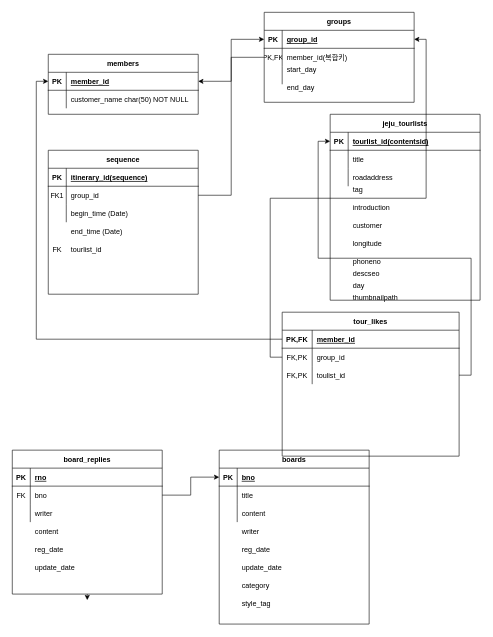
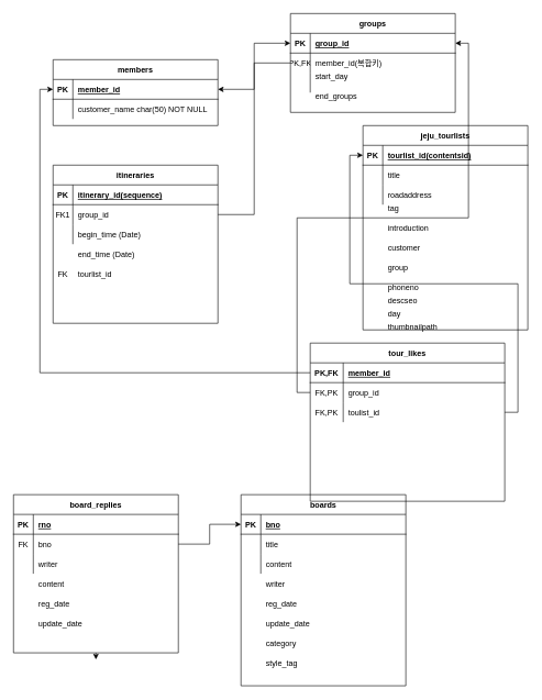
  <mxCell id="0" />
  <mxCell id="1" parent="0" />
  <mxCell id="2" value="groups" style="shape=table;startSize=30;container=1;collapsible=1;childLayout=tableLayout;fixedRows=1;rowLines=0;fontStyle=1;align=center;resizeLast=1;" parent="1" vertex="1"><mxGeometry x="440" y="20" width="250" height="150" as="geometry" /></mxCell>
  <mxCell id="3" value="" style="shape=partialRectangle;collapsible=0;dropTarget=0;pointerEvents=0;fillColor=none;points=[[0,0.5],[1,0.5]];portConstraint=eastwest;top=0;left=0;right=0;bottom=1;" parent="2" vertex="1"><mxGeometry y="30" width="250" height="30" as="geometry" /></mxCell>
  <mxCell id="4" value="PK" style="shape=partialRectangle;overflow=hidden;connectable=0;fillColor=none;top=0;left=0;bottom=0;right=0;fontStyle=1;" parent="3" vertex="1"><mxGeometry width="30" height="30" as="geometry" /></mxCell>
  <mxCell id="5" value="group_id" style="shape=partialRectangle;overflow=hidden;connectable=0;fillColor=none;top=0;left=0;bottom=0;right=0;align=left;spacingLeft=6;fontStyle=5;" parent="3" vertex="1"><mxGeometry x="30" width="220" height="30" as="geometry" /></mxCell>
  <mxCell id="6" value="" style="shape=partialRectangle;collapsible=0;dropTarget=0;pointerEvents=0;fillColor=none;points=[[0,0.5],[1,0.5]];portConstraint=eastwest;top=0;left=0;right=0;bottom=0;" parent="2" vertex="1"><mxGeometry y="60" width="250" height="30" as="geometry" /></mxCell>
  <mxCell id="7" value="PK,FK" style="shape=partialRectangle;overflow=hidden;connectable=0;fillColor=none;top=0;left=0;bottom=0;right=0;" parent="6" vertex="1"><mxGeometry width="30" height="30" as="geometry" /></mxCell>
  <mxCell id="8" value="member_id(복합키)" style="shape=partialRectangle;overflow=hidden;connectable=0;fillColor=none;top=0;left=0;bottom=0;right=0;align=left;spacingLeft=6;" parent="6" vertex="1"><mxGeometry x="30" width="220" height="30" as="geometry" /></mxCell>
  <mxCell id="9" value="" style="shape=partialRectangle;collapsible=0;dropTarget=0;pointerEvents=0;fillColor=none;points=[[0,0.5],[1,0.5]];portConstraint=eastwest;top=0;left=0;right=0;bottom=0;" parent="2" vertex="1"><mxGeometry y="90" width="250" height="30" as="geometry" /></mxCell>
  <mxCell id="10" value="" style="shape=partialRectangle;overflow=hidden;connectable=0;fillColor=none;top=0;left=0;bottom=0;right=0;" parent="9" vertex="1"><mxGeometry width="30" height="30" as="geometry" /></mxCell>
  <mxCell id="11" value="" style="shape=partialRectangle;overflow=hidden;connectable=0;fillColor=none;top=0;left=0;bottom=0;right=0;align=left;spacingLeft=6;" parent="9" vertex="1"><mxGeometry x="30" width="220" height="30" as="geometry" /></mxCell>
  <mxCell id="12" value="jeju_tourlists" style="shape=table;startSize=30;container=1;collapsible=1;childLayout=tableLayout;fixedRows=1;rowLines=0;fontStyle=1;align=center;resizeLast=1;" parent="1" vertex="1"><mxGeometry x="550" y="190" width="250" height="310" as="geometry" /></mxCell>
  <mxCell id="13" value="" style="shape=partialRectangle;collapsible=0;dropTarget=0;pointerEvents=0;fillColor=none;points=[[0,0.5],[1,0.5]];portConstraint=eastwest;top=0;left=0;right=0;bottom=1;" parent="12" vertex="1"><mxGeometry y="30" width="250" height="30" as="geometry" /></mxCell>
  <mxCell id="14" value="PK" style="shape=partialRectangle;overflow=hidden;connectable=0;fillColor=none;top=0;left=0;bottom=0;right=0;fontStyle=1;" parent="13" vertex="1"><mxGeometry width="30" height="30" as="geometry" /></mxCell>
  <mxCell id="15" value="tourlist_id(contentsid)" style="shape=partialRectangle;overflow=hidden;connectable=0;fillColor=none;top=0;left=0;bottom=0;right=0;align=left;spacingLeft=6;fontStyle=5;" parent="13" vertex="1"><mxGeometry x="30" width="220" height="30" as="geometry" /></mxCell>
  <mxCell id="16" value="" style="shape=partialRectangle;collapsible=0;dropTarget=0;pointerEvents=0;fillColor=none;points=[[0,0.5],[1,0.5]];portConstraint=eastwest;top=0;left=0;right=0;bottom=0;" parent="12" vertex="1"><mxGeometry y="60" width="250" height="30" as="geometry" /></mxCell>
  <mxCell id="17" value="" style="shape=partialRectangle;overflow=hidden;connectable=0;fillColor=none;top=0;left=0;bottom=0;right=0;" parent="16" vertex="1"><mxGeometry width="30" height="30" as="geometry" /></mxCell>
  <mxCell id="18" value="title" style="shape=partialRectangle;overflow=hidden;connectable=0;fillColor=none;top=0;left=0;bottom=0;right=0;align=left;spacingLeft=6;" parent="16" vertex="1"><mxGeometry x="30" width="220" height="30" as="geometry" /></mxCell>
  <mxCell id="19" value="" style="shape=partialRectangle;collapsible=0;dropTarget=0;pointerEvents=0;fillColor=none;points=[[0,0.5],[1,0.5]];portConstraint=eastwest;top=0;left=0;right=0;bottom=0;" parent="12" vertex="1"><mxGeometry y="90" width="250" height="30" as="geometry" /></mxCell>
  <mxCell id="20" value="" style="shape=partialRectangle;overflow=hidden;connectable=0;fillColor=none;top=0;left=0;bottom=0;right=0;" parent="19" vertex="1"><mxGeometry width="30" height="30" as="geometry" /></mxCell>
  <mxCell id="21" value="" style="shape=partialRectangle;overflow=hidden;connectable=0;fillColor=none;top=0;left=0;bottom=0;right=0;align=left;spacingLeft=6;" parent="19" vertex="1"><mxGeometry x="30" width="220" height="30" as="geometry" /></mxCell>
  <mxCell id="22" value="members" style="shape=table;startSize=30;container=1;collapsible=1;childLayout=tableLayout;fixedRows=1;rowLines=0;fontStyle=1;align=center;resizeLast=1;" parent="1" vertex="1"><mxGeometry x="80" y="90" width="250" height="100" as="geometry" /></mxCell>
  <mxCell id="23" value="" style="shape=partialRectangle;collapsible=0;dropTarget=0;pointerEvents=0;fillColor=none;points=[[0,0.5],[1,0.5]];portConstraint=eastwest;top=0;left=0;right=0;bottom=1;" parent="22" vertex="1"><mxGeometry y="30" width="250" height="30" as="geometry" /></mxCell>
  <mxCell id="24" value="PK" style="shape=partialRectangle;overflow=hidden;connectable=0;fillColor=none;top=0;left=0;bottom=0;right=0;fontStyle=1;" parent="23" vertex="1"><mxGeometry width="30" height="30" as="geometry" /></mxCell>
  <mxCell id="25" value="member_id" style="shape=partialRectangle;overflow=hidden;connectable=0;fillColor=none;top=0;left=0;bottom=0;right=0;align=left;spacingLeft=6;fontStyle=5;" parent="23" vertex="1"><mxGeometry x="30" width="220" height="30" as="geometry" /></mxCell>
  <mxCell id="26" value="" style="shape=partialRectangle;collapsible=0;dropTarget=0;pointerEvents=0;fillColor=none;points=[[0,0.5],[1,0.5]];portConstraint=eastwest;top=0;left=0;right=0;bottom=0;" parent="22" vertex="1"><mxGeometry y="60" width="250" height="30" as="geometry" /></mxCell>
  <mxCell id="27" value="" style="shape=partialRectangle;overflow=hidden;connectable=0;fillColor=none;top=0;left=0;bottom=0;right=0;" parent="26" vertex="1"><mxGeometry width="30" height="30" as="geometry" /></mxCell>
  <mxCell id="28" value="customer_name char(50) NOT NULL" style="shape=partialRectangle;overflow=hidden;connectable=0;fillColor=none;top=0;left=0;bottom=0;right=0;align=left;spacingLeft=6;" parent="26" vertex="1"><mxGeometry x="30" width="220" height="30" as="geometry" /></mxCell>
- <mxCell id="29" value="sequence" style="shape=table;startSize=30;container=1;collapsible=1;childLayout=tableLayout;fixedRows=1;rowLines=0;fontStyle=1;align=center;resizeLast=1;" parent="1" vertex="1"><mxGeometry x="80" y="250" width="250" height="240" as="geometry" /></mxCell>
+ <mxCell id="29" value="itineraries" style="shape=table;startSize=30;container=1;collapsible=1;childLayout=tableLayout;fixedRows=1;rowLines=0;fontStyle=1;align=center;resizeLast=1;" parent="1" vertex="1"><mxGeometry x="80" y="250" width="250" height="240" as="geometry" /></mxCell>
  <mxCell id="30" value="" style="shape=partialRectangle;collapsible=0;dropTarget=0;pointerEvents=0;fillColor=none;points=[[0,0.5],[1,0.5]];portConstraint=eastwest;top=0;left=0;right=0;bottom=1;" parent="29" vertex="1"><mxGeometry y="30" width="250" height="30" as="geometry" /></mxCell>
  <mxCell id="31" value="PK" style="shape=partialRectangle;overflow=hidden;connectable=0;fillColor=none;top=0;left=0;bottom=0;right=0;fontStyle=1;" parent="30" vertex="1"><mxGeometry width="30" height="30" as="geometry" /></mxCell>
  <mxCell id="32" value="itinerary_id(sequence)" style="shape=partialRectangle;overflow=hidden;connectable=0;fillColor=none;top=0;left=0;bottom=0;right=0;align=left;spacingLeft=6;fontStyle=5;" parent="30" vertex="1"><mxGeometry x="30" width="220" height="30" as="geometry" /></mxCell>
  <mxCell id="33" value="" style="shape=partialRectangle;collapsible=0;dropTarget=0;pointerEvents=0;fillColor=none;points=[[0,0.5],[1,0.5]];portConstraint=eastwest;top=0;left=0;right=0;bottom=0;" parent="29" vertex="1"><mxGeometry y="60" width="250" height="30" as="geometry" /></mxCell>
  <mxCell id="34" value="FK1" style="shape=partialRectangle;overflow=hidden;connectable=0;fillColor=none;top=0;left=0;bottom=0;right=0;" parent="33" vertex="1"><mxGeometry width="30" height="30" as="geometry" /></mxCell>
  <mxCell id="35" value="group_id" style="shape=partialRectangle;overflow=hidden;connectable=0;fillColor=none;top=0;left=0;bottom=0;right=0;align=left;spacingLeft=6;" parent="33" vertex="1"><mxGeometry x="30" width="220" height="30" as="geometry" /></mxCell>
  <mxCell id="36" value="" style="shape=partialRectangle;collapsible=0;dropTarget=0;pointerEvents=0;fillColor=none;points=[[0,0.5],[1,0.5]];portConstraint=eastwest;top=0;left=0;right=0;bottom=0;" parent="29" vertex="1"><mxGeometry y="90" width="250" height="30" as="geometry" /></mxCell>
  <mxCell id="37" value="" style="shape=partialRectangle;overflow=hidden;connectable=0;fillColor=none;top=0;left=0;bottom=0;right=0;" parent="36" vertex="1"><mxGeometry width="30" height="30" as="geometry" /></mxCell>
  <mxCell id="38" value="begin_time (Date)" style="shape=partialRectangle;overflow=hidden;connectable=0;fillColor=none;top=0;left=0;bottom=0;right=0;align=left;spacingLeft=6;" parent="36" vertex="1"><mxGeometry x="30" width="220" height="30" as="geometry" /></mxCell>
  <mxCell id="39" value="end_time (Date)" style="shape=partialRectangle;overflow=hidden;connectable=0;fillColor=none;top=0;left=0;bottom=0;right=0;align=left;spacingLeft=6;" parent="1" vertex="1"><mxGeometry x="110" y="370" width="220" height="30" as="geometry" /></mxCell>
  <mxCell id="40" value="tourlist_id" style="shape=partialRectangle;overflow=hidden;connectable=0;fillColor=none;top=0;left=0;bottom=0;right=0;align=left;spacingLeft=6;" parent="1" vertex="1"><mxGeometry x="110" y="400" width="220" height="30" as="geometry" /></mxCell>
  <mxCell id="41" value="FK" style="shape=partialRectangle;overflow=hidden;connectable=0;fillColor=none;top=0;left=0;bottom=0;right=0;" parent="1" vertex="1"><mxGeometry x="80" y="400" width="30" height="30" as="geometry" /></mxCell>
  <mxCell id="42" style="edgeStyle=orthogonalEdgeStyle;rounded=0;orthogonalLoop=1;jettySize=auto;html=1;exitX=1;exitY=0.5;exitDx=0;exitDy=0;entryX=0;entryY=0.5;entryDx=0;entryDy=0;" parent="1" source="33" target="3" edge="1"><mxGeometry relative="1" as="geometry" /></mxCell>
  <mxCell id="43" value="start_day" style="shape=partialRectangle;overflow=hidden;connectable=0;fillColor=none;top=0;left=0;bottom=0;right=0;align=left;spacingLeft=6;" parent="1" vertex="1"><mxGeometry x="470" y="100" width="220" height="30" as="geometry" /></mxCell>
- <mxCell id="44" value="end_day" style="shape=partialRectangle;overflow=hidden;connectable=0;fillColor=none;top=0;left=0;bottom=0;right=0;align=left;spacingLeft=6;" parent="1" vertex="1"><mxGeometry x="470" y="130" width="220" height="30" as="geometry" /></mxCell>
+ <mxCell id="44" value="end_groups" style="shape=partialRectangle;overflow=hidden;connectable=0;fillColor=none;top=0;left=0;bottom=0;right=0;align=left;spacingLeft=6;" parent="1" vertex="1"><mxGeometry x="470" y="130" width="220" height="30" as="geometry" /></mxCell>
  <mxCell id="45" value="boards" style="shape=table;startSize=30;container=1;collapsible=1;childLayout=tableLayout;fixedRows=1;rowLines=0;fontStyle=1;align=center;resizeLast=1;" parent="1" vertex="1"><mxGeometry x="365" y="750" width="250" height="290" as="geometry" /></mxCell>
  <mxCell id="46" value="" style="shape=partialRectangle;collapsible=0;dropTarget=0;pointerEvents=0;fillColor=none;points=[[0,0.5],[1,0.5]];portConstraint=eastwest;top=0;left=0;right=0;bottom=1;" parent="45" vertex="1"><mxGeometry y="30" width="250" height="30" as="geometry" /></mxCell>
  <mxCell id="47" value="PK" style="shape=partialRectangle;overflow=hidden;connectable=0;fillColor=none;top=0;left=0;bottom=0;right=0;fontStyle=1;" parent="46" vertex="1"><mxGeometry width="30" height="30" as="geometry" /></mxCell>
  <mxCell id="48" value="bno" style="shape=partialRectangle;overflow=hidden;connectable=0;fillColor=none;top=0;left=0;bottom=0;right=0;align=left;spacingLeft=6;fontStyle=5;" parent="46" vertex="1"><mxGeometry x="30" width="220" height="30" as="geometry" /></mxCell>
  <mxCell id="49" value="" style="shape=partialRectangle;collapsible=0;dropTarget=0;pointerEvents=0;fillColor=none;points=[[0,0.5],[1,0.5]];portConstraint=eastwest;top=0;left=0;right=0;bottom=0;" parent="45" vertex="1"><mxGeometry y="60" width="250" height="30" as="geometry" /></mxCell>
  <mxCell id="50" value="" style="shape=partialRectangle;overflow=hidden;connectable=0;fillColor=none;top=0;left=0;bottom=0;right=0;" parent="49" vertex="1"><mxGeometry width="30" height="30" as="geometry" /></mxCell>
  <mxCell id="51" value="title" style="shape=partialRectangle;overflow=hidden;connectable=0;fillColor=none;top=0;left=0;bottom=0;right=0;align=left;spacingLeft=6;" parent="49" vertex="1"><mxGeometry x="30" width="220" height="30" as="geometry" /></mxCell>
  <mxCell id="52" value="" style="shape=partialRectangle;collapsible=0;dropTarget=0;pointerEvents=0;fillColor=none;points=[[0,0.5],[1,0.5]];portConstraint=eastwest;top=0;left=0;right=0;bottom=0;" parent="45" vertex="1"><mxGeometry y="90" width="250" height="30" as="geometry" /></mxCell>
  <mxCell id="53" value="" style="shape=partialRectangle;overflow=hidden;connectable=0;fillColor=none;top=0;left=0;bottom=0;right=0;" parent="52" vertex="1"><mxGeometry width="30" height="30" as="geometry" /></mxCell>
  <mxCell id="54" value="content" style="shape=partialRectangle;overflow=hidden;connectable=0;fillColor=none;top=0;left=0;bottom=0;right=0;align=left;spacingLeft=6;" parent="52" vertex="1"><mxGeometry x="30" width="220" height="30" as="geometry" /></mxCell>
  <mxCell id="55" style="edgeStyle=orthogonalEdgeStyle;rounded=0;orthogonalLoop=1;jettySize=auto;html=1;exitX=0.5;exitY=1;exitDx=0;exitDy=0;" parent="1" source="56" edge="1"><mxGeometry relative="1" as="geometry"><mxPoint x="145" y="1000" as="targetPoint" /></mxGeometry></mxCell>
  <mxCell id="56" value="board_replies" style="shape=table;startSize=30;container=1;collapsible=1;childLayout=tableLayout;fixedRows=1;rowLines=0;fontStyle=1;align=center;resizeLast=1;" parent="1" vertex="1"><mxGeometry x="20" y="750" width="250" height="240" as="geometry" /></mxCell>
  <mxCell id="57" value="" style="shape=partialRectangle;collapsible=0;dropTarget=0;pointerEvents=0;fillColor=none;points=[[0,0.5],[1,0.5]];portConstraint=eastwest;top=0;left=0;right=0;bottom=1;" parent="56" vertex="1"><mxGeometry y="30" width="250" height="30" as="geometry" /></mxCell>
  <mxCell id="58" value="PK" style="shape=partialRectangle;overflow=hidden;connectable=0;fillColor=none;top=0;left=0;bottom=0;right=0;fontStyle=1;" parent="57" vertex="1"><mxGeometry width="30" height="30" as="geometry" /></mxCell>
  <mxCell id="59" value="rno" style="shape=partialRectangle;overflow=hidden;connectable=0;fillColor=none;top=0;left=0;bottom=0;right=0;align=left;spacingLeft=6;fontStyle=5;" parent="57" vertex="1"><mxGeometry x="30" width="220" height="30" as="geometry" /></mxCell>
  <mxCell id="60" value="" style="shape=partialRectangle;collapsible=0;dropTarget=0;pointerEvents=0;fillColor=none;points=[[0,0.5],[1,0.5]];portConstraint=eastwest;top=0;left=0;right=0;bottom=0;" parent="56" vertex="1"><mxGeometry y="60" width="250" height="30" as="geometry" /></mxCell>
  <mxCell id="61" value="FK" style="shape=partialRectangle;overflow=hidden;connectable=0;fillColor=none;top=0;left=0;bottom=0;right=0;" parent="60" vertex="1"><mxGeometry width="30" height="30" as="geometry" /></mxCell>
  <mxCell id="62" value="bno" style="shape=partialRectangle;overflow=hidden;connectable=0;fillColor=none;top=0;left=0;bottom=0;right=0;align=left;spacingLeft=6;" parent="60" vertex="1"><mxGeometry x="30" width="220" height="30" as="geometry" /></mxCell>
  <mxCell id="63" value="" style="shape=partialRectangle;collapsible=0;dropTarget=0;pointerEvents=0;fillColor=none;points=[[0,0.5],[1,0.5]];portConstraint=eastwest;top=0;left=0;right=0;bottom=0;" parent="56" vertex="1"><mxGeometry y="90" width="250" height="30" as="geometry" /></mxCell>
  <mxCell id="64" value="" style="shape=partialRectangle;overflow=hidden;connectable=0;fillColor=none;top=0;left=0;bottom=0;right=0;" parent="63" vertex="1"><mxGeometry width="30" height="30" as="geometry" /></mxCell>
  <mxCell id="65" value="writer" style="shape=partialRectangle;overflow=hidden;connectable=0;fillColor=none;top=0;left=0;bottom=0;right=0;align=left;spacingLeft=6;" parent="63" vertex="1"><mxGeometry x="30" width="220" height="30" as="geometry" /></mxCell>
  <mxCell id="66" value="writer" style="shape=partialRectangle;overflow=hidden;connectable=0;fillColor=none;top=0;left=0;bottom=0;right=0;align=left;spacingLeft=6;" parent="1" vertex="1"><mxGeometry x="395" y="870" width="220" height="30" as="geometry" /></mxCell>
  <mxCell id="67" value="reg_date" style="shape=partialRectangle;overflow=hidden;connectable=0;fillColor=none;top=0;left=0;bottom=0;right=0;align=left;spacingLeft=6;" parent="1" vertex="1"><mxGeometry x="395" y="900" width="220" height="30" as="geometry" /></mxCell>
  <mxCell id="68" value="update_date" style="shape=partialRectangle;overflow=hidden;connectable=0;fillColor=none;top=0;left=0;bottom=0;right=0;align=left;spacingLeft=6;" parent="1" vertex="1"><mxGeometry x="395" y="930" width="220" height="30" as="geometry" /></mxCell>
  <mxCell id="69" value="category" style="shape=partialRectangle;overflow=hidden;connectable=0;fillColor=none;top=0;left=0;bottom=0;right=0;align=left;spacingLeft=6;" parent="1" vertex="1"><mxGeometry x="395" y="960" width="220" height="30" as="geometry" /></mxCell>
  <mxCell id="70" value="style_tag" style="shape=partialRectangle;overflow=hidden;connectable=0;fillColor=none;top=0;left=0;bottom=0;right=0;align=left;spacingLeft=6;" parent="1" vertex="1"><mxGeometry x="395" y="990" width="220" height="30" as="geometry" /></mxCell>
  <mxCell id="71" value="content" style="shape=partialRectangle;overflow=hidden;connectable=0;fillColor=none;top=0;left=0;bottom=0;right=0;align=left;spacingLeft=6;" parent="1" vertex="1"><mxGeometry x="50" y="870" width="220" height="30" as="geometry" /></mxCell>
  <mxCell id="72" value="reg_date" style="shape=partialRectangle;overflow=hidden;connectable=0;fillColor=none;top=0;left=0;bottom=0;right=0;align=left;spacingLeft=6;" parent="1" vertex="1"><mxGeometry x="50" y="900" width="220" height="30" as="geometry" /></mxCell>
  <mxCell id="73" value="update_date" style="shape=partialRectangle;overflow=hidden;connectable=0;fillColor=none;top=0;left=0;bottom=0;right=0;align=left;spacingLeft=6;" parent="1" vertex="1"><mxGeometry x="50" y="930" width="220" height="30" as="geometry" /></mxCell>
  <mxCell id="74" value="tour_likes" style="shape=table;startSize=30;container=1;collapsible=1;childLayout=tableLayout;fixedRows=1;rowLines=0;fontStyle=1;align=center;resizeLast=1;" parent="1" vertex="1"><mxGeometry x="470" y="520" width="295" height="240" as="geometry" /></mxCell>
  <mxCell id="75" value="" style="shape=partialRectangle;collapsible=0;dropTarget=0;pointerEvents=0;fillColor=none;points=[[0,0.5],[1,0.5]];portConstraint=eastwest;top=0;left=0;right=0;bottom=1;" parent="74" vertex="1"><mxGeometry y="30" width="295" height="30" as="geometry" /></mxCell>
  <mxCell id="76" value="PK,FK" style="shape=partialRectangle;overflow=hidden;connectable=0;fillColor=none;top=0;left=0;bottom=0;right=0;fontStyle=1;" parent="75" vertex="1"><mxGeometry width="50" height="30" as="geometry" /></mxCell>
  <mxCell id="77" value="member_id" style="shape=partialRectangle;overflow=hidden;connectable=0;fillColor=none;top=0;left=0;bottom=0;right=0;align=left;spacingLeft=6;fontStyle=5;" parent="75" vertex="1"><mxGeometry x="50" width="245" height="30" as="geometry" /></mxCell>
  <mxCell id="78" value="" style="shape=partialRectangle;collapsible=0;dropTarget=0;pointerEvents=0;fillColor=none;points=[[0,0.5],[1,0.5]];portConstraint=eastwest;top=0;left=0;right=0;bottom=0;" parent="74" vertex="1"><mxGeometry y="60" width="295" height="30" as="geometry" /></mxCell>
  <mxCell id="79" value="FK,PK" style="shape=partialRectangle;overflow=hidden;connectable=0;fillColor=none;top=0;left=0;bottom=0;right=0;" parent="78" vertex="1"><mxGeometry width="50" height="30" as="geometry" /></mxCell>
  <mxCell id="80" value="group_id" style="shape=partialRectangle;overflow=hidden;connectable=0;fillColor=none;top=0;left=0;bottom=0;right=0;align=left;spacingLeft=6;" parent="78" vertex="1"><mxGeometry x="50" width="245" height="30" as="geometry" /></mxCell>
  <mxCell id="81" value="" style="shape=partialRectangle;collapsible=0;dropTarget=0;pointerEvents=0;fillColor=none;points=[[0,0.5],[1,0.5]];portConstraint=eastwest;top=0;left=0;right=0;bottom=0;" parent="74" vertex="1"><mxGeometry y="90" width="295" height="30" as="geometry" /></mxCell>
  <mxCell id="82" value="FK,PK" style="shape=partialRectangle;overflow=hidden;connectable=0;fillColor=none;top=0;left=0;bottom=0;right=0;" parent="81" vertex="1"><mxGeometry width="50" height="30" as="geometry" /></mxCell>
  <mxCell id="83" value="toulist_id" style="shape=partialRectangle;overflow=hidden;connectable=0;fillColor=none;top=0;left=0;bottom=0;right=0;align=left;spacingLeft=6;" parent="81" vertex="1"><mxGeometry x="50" width="245" height="30" as="geometry" /></mxCell>
  <mxCell id="84" value="" style="shape=partialRectangle;overflow=hidden;connectable=0;fillColor=none;top=0;left=0;bottom=0;right=0;align=left;spacingLeft=6;" parent="1" vertex="1"><mxGeometry x="510" y="590" width="245" height="30" as="geometry" /></mxCell>
  <mxCell id="85" value="" style="shape=partialRectangle;overflow=hidden;connectable=0;fillColor=none;top=0;left=0;bottom=0;right=0;" parent="1" vertex="1"><mxGeometry x="460" y="590" width="50" height="30" as="geometry" /></mxCell>
  <mxCell id="86" style="edgeStyle=orthogonalEdgeStyle;rounded=0;orthogonalLoop=1;jettySize=auto;html=1;exitX=0;exitY=0.5;exitDx=0;exitDy=0;" edge="1" parent="1" source="6" target="23"><mxGeometry relative="1" as="geometry" /></mxCell>
  <mxCell id="87" style="edgeStyle=orthogonalEdgeStyle;rounded=0;orthogonalLoop=1;jettySize=auto;html=1;entryX=0;entryY=0.5;entryDx=0;entryDy=0;" edge="1" parent="1" source="60" target="46"><mxGeometry relative="1" as="geometry" /></mxCell>
  <mxCell id="88" style="edgeStyle=orthogonalEdgeStyle;rounded=0;orthogonalLoop=1;jettySize=auto;html=1;exitX=0;exitY=0.5;exitDx=0;exitDy=0;entryX=0;entryY=0.5;entryDx=0;entryDy=0;" edge="1" parent="1" source="75" target="23"><mxGeometry relative="1" as="geometry" /></mxCell>
  <mxCell id="89" style="edgeStyle=orthogonalEdgeStyle;rounded=0;orthogonalLoop=1;jettySize=auto;html=1;entryX=1;entryY=0.5;entryDx=0;entryDy=0;" edge="1" parent="1" source="78" target="3"><mxGeometry relative="1" as="geometry" /></mxCell>
  <mxCell id="90" style="edgeStyle=orthogonalEdgeStyle;rounded=0;orthogonalLoop=1;jettySize=auto;html=1;" edge="1" parent="1" source="81" target="13"><mxGeometry relative="1" as="geometry" /></mxCell>
  <mxCell id="91" value="roadaddress" style="shape=partialRectangle;overflow=hidden;connectable=0;fillColor=none;top=0;left=0;bottom=0;right=0;align=left;spacingLeft=6;" vertex="1" parent="1"><mxGeometry x="580" y="280" width="220" height="30" as="geometry" /></mxCell>
  <mxCell id="92" value="tag" style="shape=partialRectangle;overflow=hidden;connectable=0;fillColor=none;top=0;left=0;bottom=0;right=0;align=left;spacingLeft=6;" vertex="1" parent="1"><mxGeometry x="580" y="300" width="220" height="30" as="geometry" /></mxCell>
  <mxCell id="93" value="introduction" style="shape=partialRectangle;overflow=hidden;connectable=0;fillColor=none;top=0;left=0;bottom=0;right=0;align=left;spacingLeft=6;" vertex="1" parent="1"><mxGeometry x="580" y="330" width="220" height="30" as="geometry" /></mxCell>
  <mxCell id="94" value=" customer" style="shape=partialRectangle;overflow=hidden;connectable=0;fillColor=none;top=0;left=0;bottom=0;right=0;align=left;spacingLeft=6;" vertex="1" parent="1"><mxGeometry x="580" y="360" width="220" height="30" as="geometry" /></mxCell>
- <mxCell id="95" value="  longitude" style="shape=partialRectangle;overflow=hidden;connectable=0;fillColor=none;top=0;left=0;bottom=0;right=0;align=left;spacingLeft=6;" vertex="1" parent="1"><mxGeometry x="580" y="390" width="220" height="30" as="geometry" /></mxCell>
+ <mxCell id="95" value="  group" style="shape=partialRectangle;overflow=hidden;connectable=0;fillColor=none;top=0;left=0;bottom=0;right=0;align=left;spacingLeft=6;" vertex="1" parent="1"><mxGeometry x="580" y="390" width="220" height="30" as="geometry" /></mxCell>
  <mxCell id="96" value="  phoneno" style="shape=partialRectangle;overflow=hidden;connectable=0;fillColor=none;top=0;left=0;bottom=0;right=0;align=left;spacingLeft=6;" vertex="1" parent="1"><mxGeometry x="580" y="420" width="220" height="30" as="geometry" /></mxCell>
  <mxCell id="97" value="   descseo" style="shape=partialRectangle;overflow=hidden;connectable=0;fillColor=none;top=0;left=0;bottom=0;right=0;align=left;spacingLeft=6;" vertex="1" parent="1"><mxGeometry x="580" y="440" width="220" height="30" as="geometry" /></mxCell>
  <mxCell id="98" value="  day" style="shape=partialRectangle;overflow=hidden;connectable=0;fillColor=none;top=0;left=0;bottom=0;right=0;align=left;spacingLeft=6;" vertex="1" parent="1"><mxGeometry x="580" y="460" width="220" height="30" as="geometry" /></mxCell>
  <mxCell id="99" value="  thumbnailpath" style="shape=partialRectangle;overflow=hidden;connectable=0;fillColor=none;top=0;left=0;bottom=0;right=0;align=left;spacingLeft=6;" vertex="1" parent="1"><mxGeometry x="580" y="480" width="220" height="30" as="geometry" /></mxCell>
